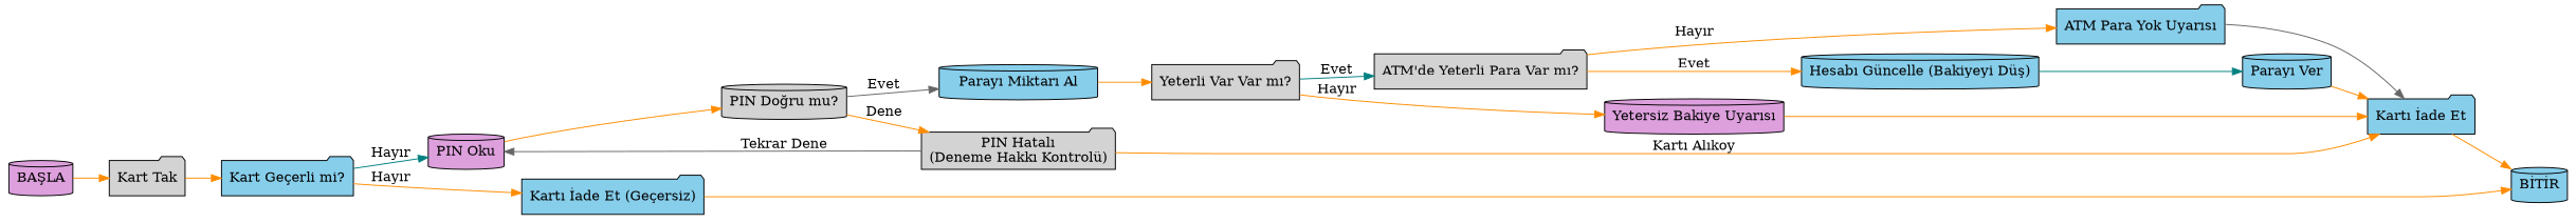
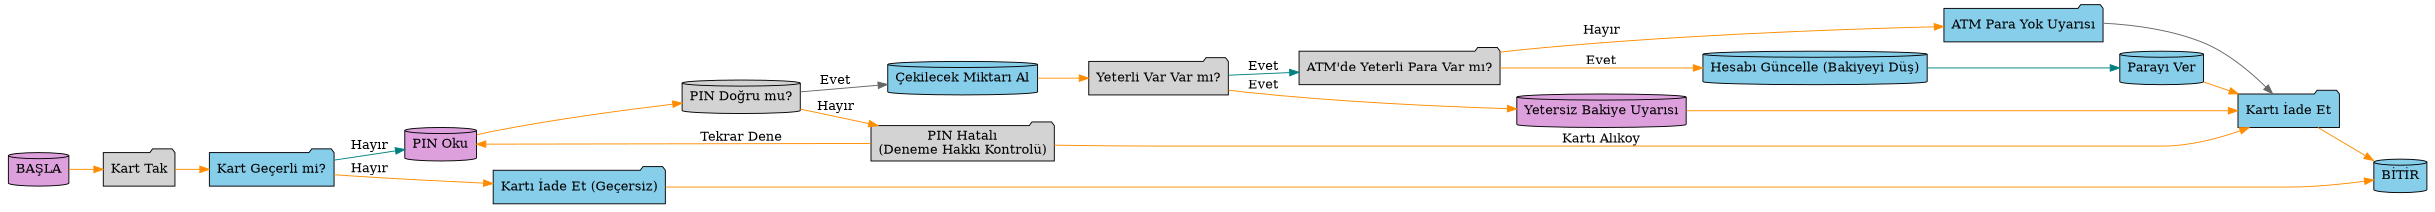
  digraph {
    rankdir=LR
    node [fillcolor=skyblue shape=cylinder style=filled]
    edge [color=darkorange]
    n1 [fillcolor=plum label="BAŞLA"]
    n2 [fillcolor=lightgrey label="Kart Tak" shape=folder]
    n3 [label="Kart Geçerli mi?" shape=folder]
    n4 [label="BİTİR"]
    n5 [fillcolor=plum label="PIN Oku"]
    n6 [label="Kartı İade Et (Geçersiz)" shape=folder]
    n7 [fillcolor=lightgrey label="PIN Doğru mu?"]
-   n8 [label="Parayı Miktarı Al"]
+   n8 [label="Çekilecek Miktarı Al"]
    n9 [fillcolor=lightgrey label="PIN Hatalı\n(Deneme Hakkı Kontrolü)" shape=folder]
    n10 [fillcolor=lightgrey label="Yeterli Var Var mı?" shape=folder]
    n11 [fillcolor=lightgrey label="ATM'de Yeterli Para Var mı?" shape=folder]
    n12 [fillcolor=plum label="Yetersiz Bakiye Uyarısı"]
    n13 [label="Parayı Ver"]
    n14 [label="Kartı İade Et" shape=folder]
    n15 [label="ATM Para Yok Uyarısı" shape=folder]
    n16 [label="Hesabı Güncelle (Bakiyeyi Düş)"]
    n1 -> n2
    n2 -> n3
    n3 -> n5 [color=teal label="Hayır"]
    n3 -> n6 [label="Hayır"]
    n5 -> n7
    n6 -> n4
    n7 -> n8 [color=gray40 label=Evet]
-   n7 -> n9 [label=Dene]
+   n7 -> n9 [label="Hayır"]
    n8 -> n10
-   n9 -> n5 [color=gray40 label="Tekrar Dene"]
+   n9 -> n5 [label="Tekrar Dene"]
    n9 -> n14 [label="Kartı Alıkoy"]
    n10 -> n11 [color=teal label=Evet]
-   n10 -> n12 [label="Hayır"]
+   n10 -> n12 [label=Evet]
    n11 -> n15 [label="Hayır"]
    n11 -> n16 [label=Evet]
    n12 -> n14
    n13 -> n14
    n14 -> n4
    n15 -> n14 [color=gray40]
    n16 -> n13 [color=teal]
  }
